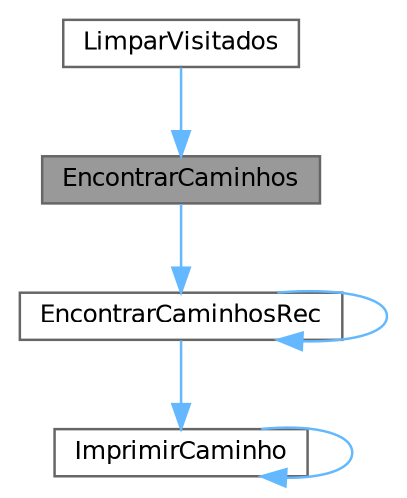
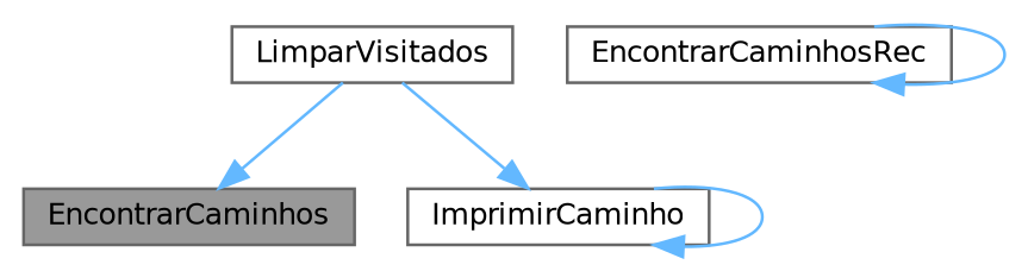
  digraph {
    rankdir=TB
    node [color=grey40 fillcolor=white fontname=Helvetica fontsize=10 shape=box style=filled]
    edge [color=steelblue1 fontname=Helvetica fontsize=10 labelfontname=Helvetica labelfontsize=10 style=solid]
    n1 [color=gray40 fillcolor=grey60 fontcolor=black height=0.2 label=EncontrarCaminhos width=0.4]
    n2 [height=0.2 label=EncontrarCaminhosRec width=0.4]
    n3 [height=0.2 label=ImprimirCaminho width=0.4]
    n4 [height=0.2 label=LimparVisitados width=0.4]
-   n1 -> n2
    n2 -> n2
-   n2 -> n3
+   n4 -> n3
    n3 -> n3
    n4 -> n1
  }
